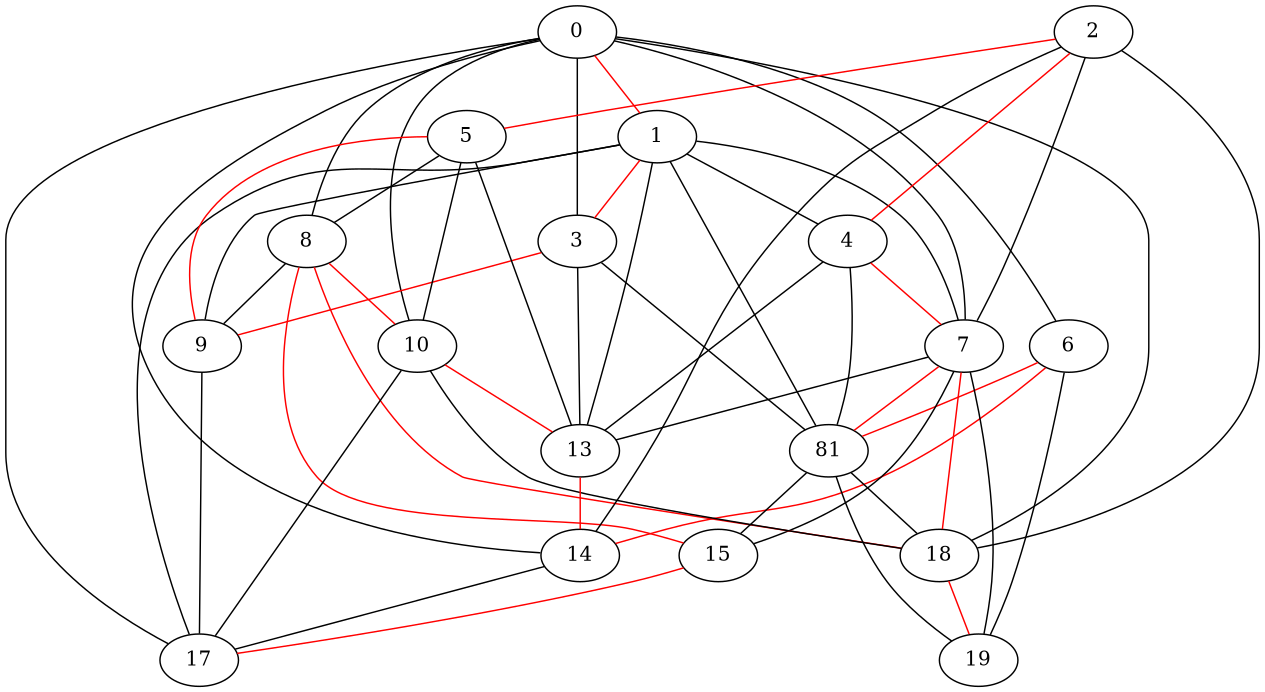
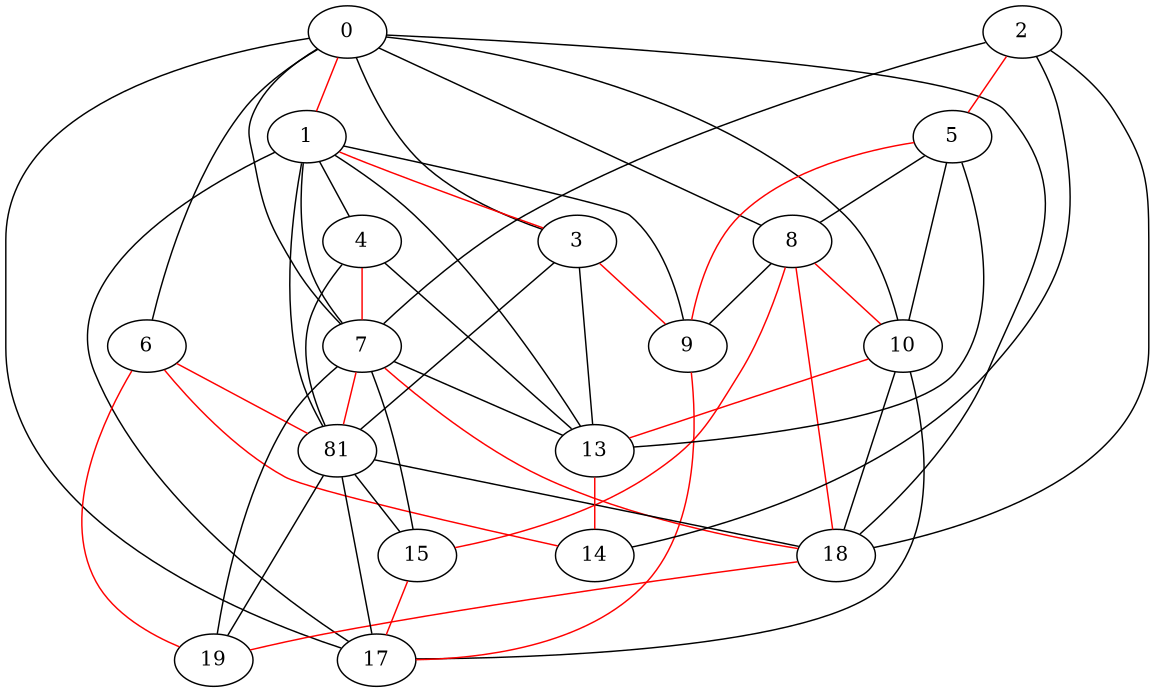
  graph {
    0
    1
    6
    7
    8
    10
    14
    17
    18
    3
    4
    9
    n13 [label=81]
    13
    19
    15
    2
    5
    0 -- 1 [color=red]
    0 -- 6
    0 -- 7
    0 -- 8
    0 -- 10
-   0 -- 14
    0 -- 17
    0 -- 18
    0 -- 3
    1 -- 7
    1 -- 17
    1 -- 3 [color=red]
    1 -- 4
    1 -- 9
    1 -- n13
    1 -- 13
    6 -- 14 [color=red]
    6 -- n13 [color=red]
-   6 -- 19
+   6 -- 19 [color=red]
    7 -- 18 [color=red]
    7 -- n13 [color=red]
    7 -- 13
    7 -- 19
    7 -- 15
    8 -- 10 [color=red]
    8 -- 18 [color=red]
    8 -- 9
    8 -- 15 [color=red]
    10 -- 17
    10 -- 18
    10 -- 13 [color=red]
-   14 -- 17
+   n13 -- 17
    18 -- 19 [color=red]
    3 -- 9 [color=red]
    3 -- n13
    3 -- 13
    4 -- 7 [color=red]
    4 -- n13
    4 -- 13
-   9 -- 17
+   9 -- 17 [color=red]
    n13 -- 18
    n13 -- 19
    n13 -- 15
    13 -- 14 [color=red]
    15 -- 17 [color=red]
    2 -- 7
    2 -- 14
    2 -- 18
-   2 -- 4 [color=red]
    2 -- 5 [color=red]
    5 -- 8
    5 -- 10
    5 -- 9 [color=red]
    5 -- 13
  }
